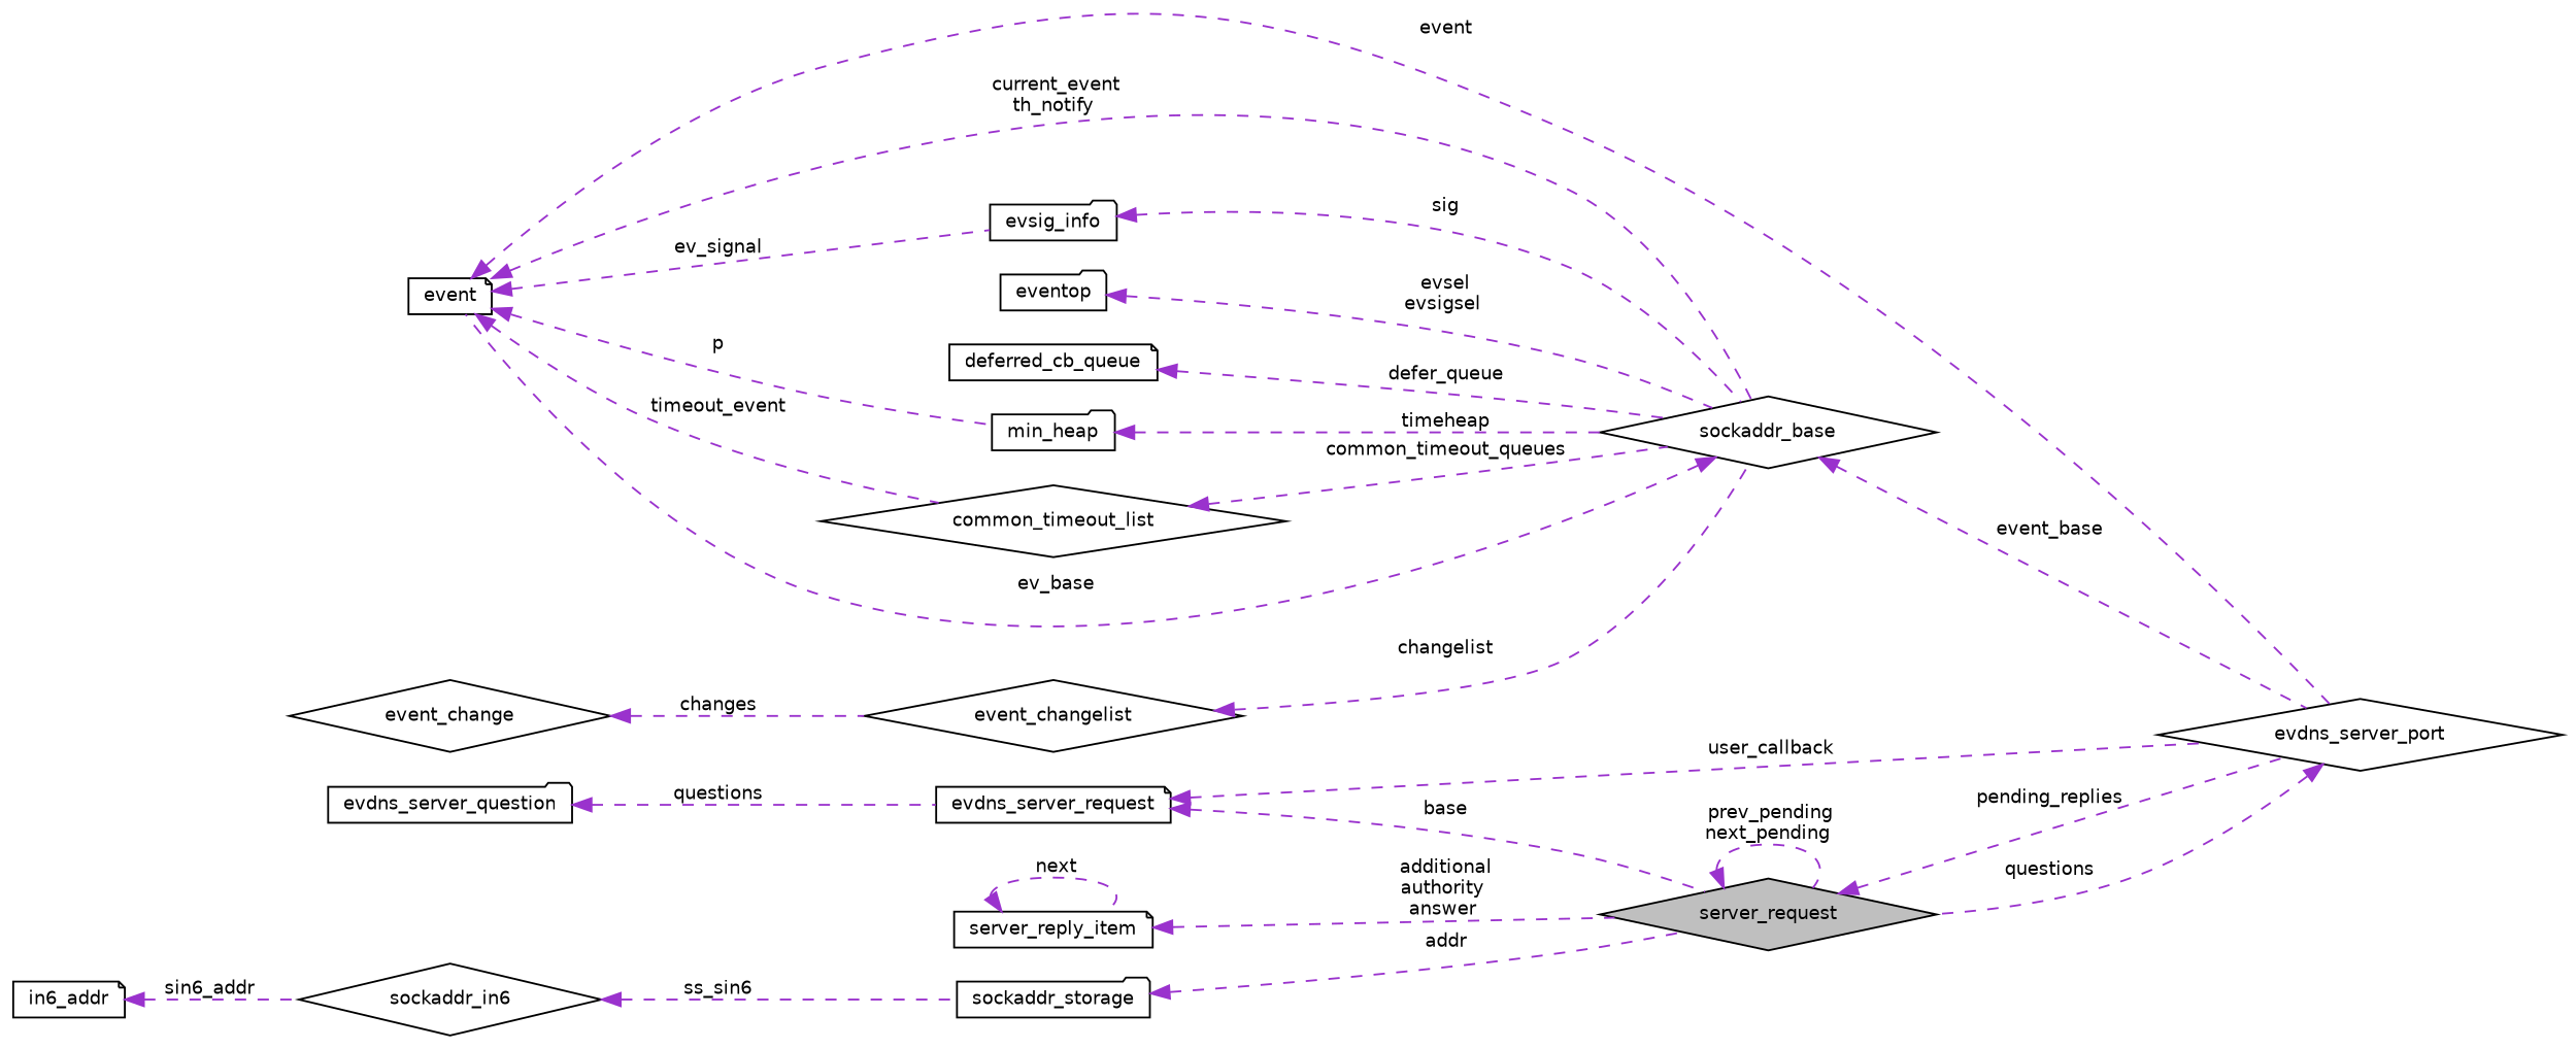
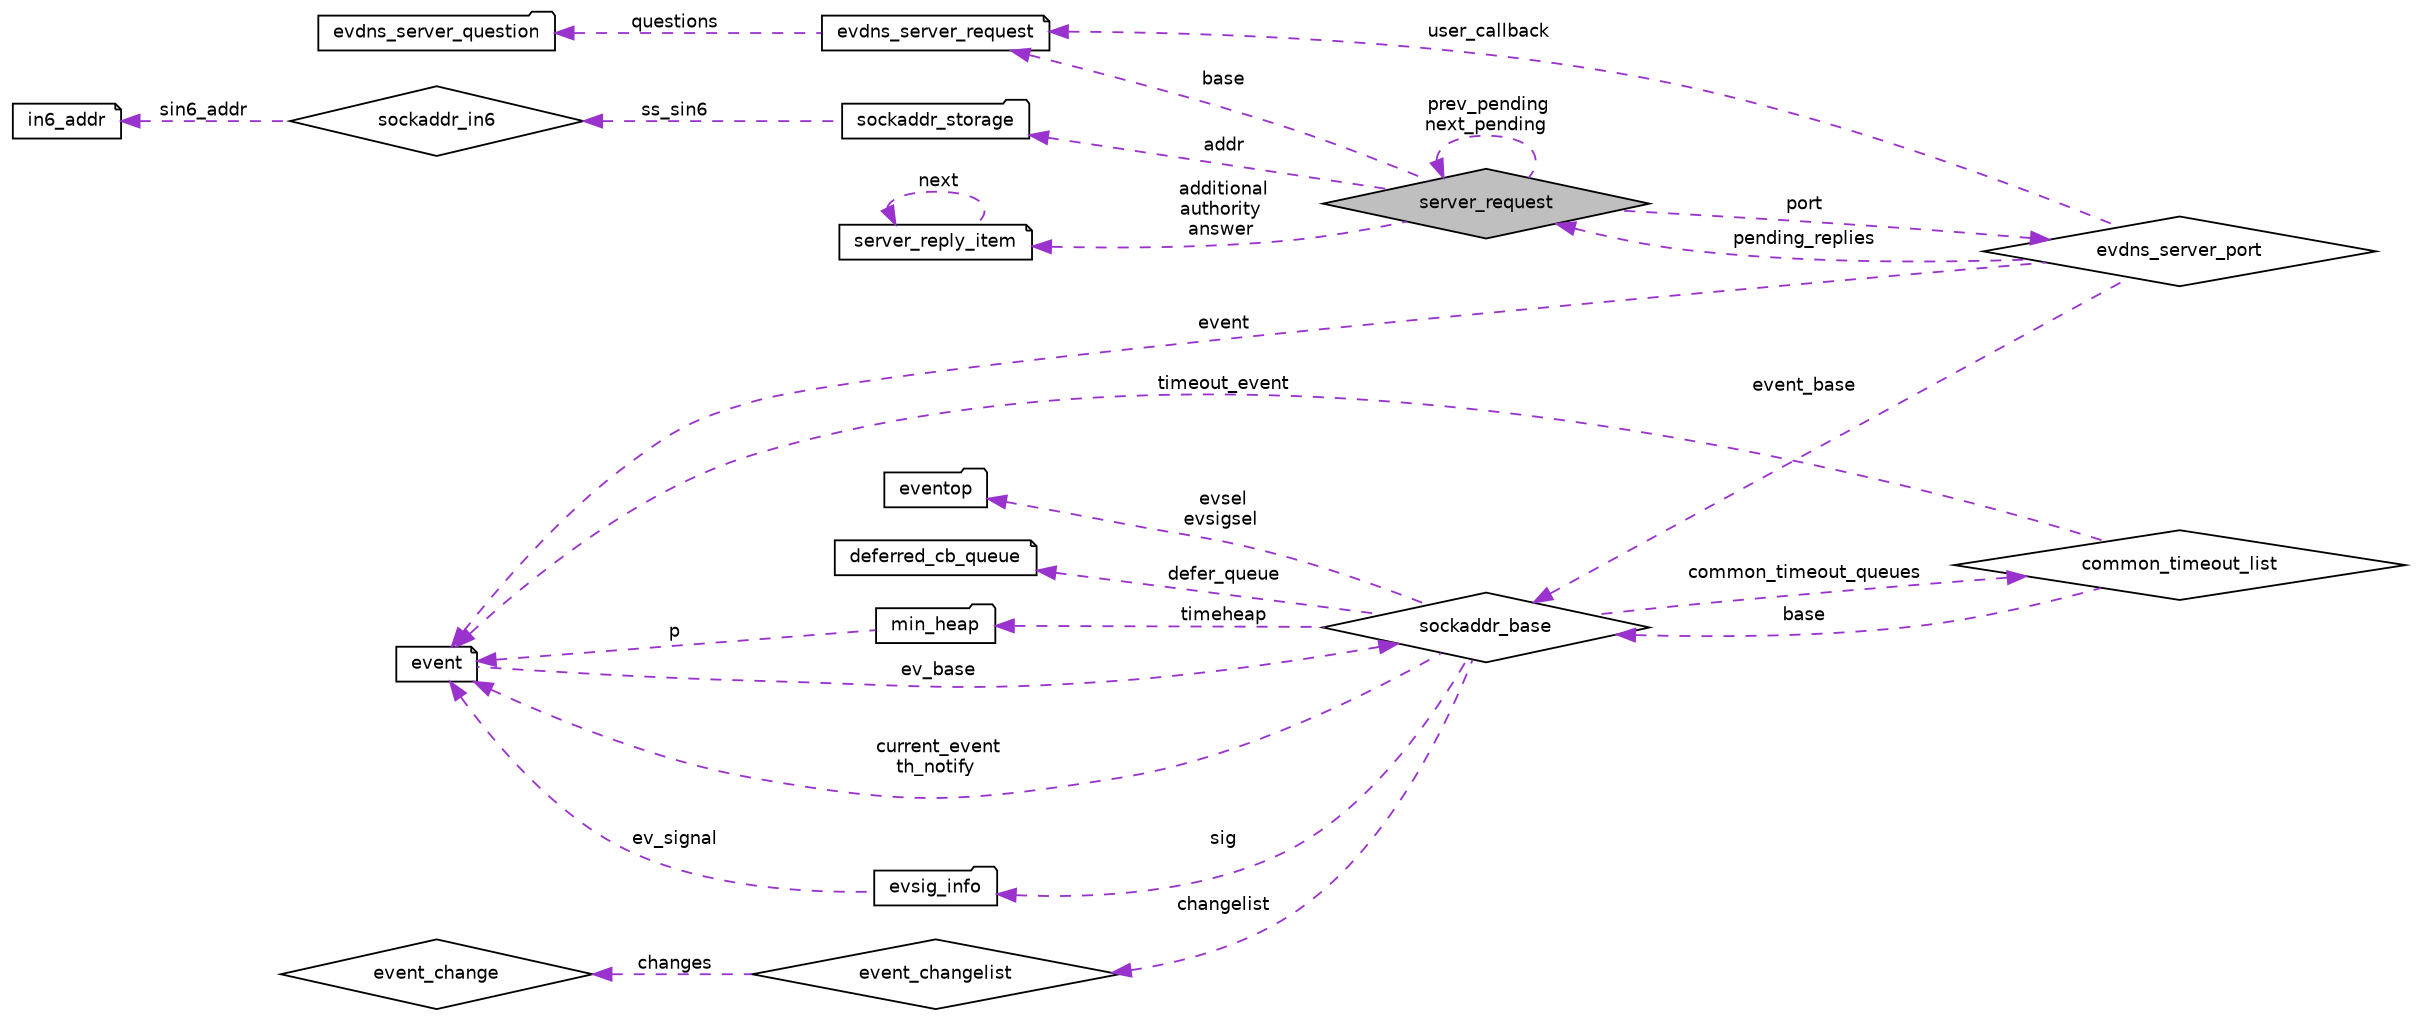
  digraph {
    rankdir=LR
    node [color=black fillcolor=white fontname=Helvetica fontsize=10 shape=diamond style=filled]
    edge [color=darkorchid3 dir=back fontname=Helvetica fontsize=10 labelfontname=Helvetica labelfontsize=10 style=dashed]
    n1 [fillcolor=grey75 fontcolor=black height=0.2 label=server_request width=0.4]
    n2 [height=0.2 label=evdns_server_port width=0.4]
    n3 [height=0.2 label=event shape=note width=0.4]
    n4 [height=0.2 label=sockaddr_base width=0.4]
    n5 [height=0.2 label=evsig_info shape=folder width=0.4]
    n6 [height=0.2 label=min_heap shape=folder width=0.4]
    n7 [height=0.2 label=common_timeout_list width=0.4]
    n8 [height=0.2 label=eventop shape=folder width=0.4]
    n9 [height=0.2 label=deferred_cb_queue shape=note width=0.4]
    n10 [height=0.2 label=event_changelist width=0.4]
    n11 [height=0.2 label=event_change width=0.4]
    n12 [height=0.2 label=evdns_server_request shape=note width=0.4]
    n13 [height=0.2 label=evdns_server_question shape=folder width=0.4]
    n14 [height=0.2 label=sockaddr_storage shape=folder width=0.4]
    n15 [height=0.2 label=sockaddr_in6 width=0.4]
    n16 [height=0.2 label=in6_addr shape=note width=0.4]
    n17 [height=0.2 label=server_reply_item shape=note width=0.4]
    n1 -> n1 [label=" prev_pending\nnext_pending"]
    n1 -> n2 [label=" pending_replies"]
-   n2 -> n1 [label=" questions"]
+   n2 -> n1 [label=" port"]
    n3 -> n2 [label=" event"]
    n3 -> n4 [label=" current_event\nth_notify"]
    n3 -> n5 [label=" ev_signal"]
    n3 -> n6 [label=" p"]
    n3 -> n7 [label=" timeout_event"]
    n4 -> n2 [label=" event_base"]
    n4 -> n3 [label=" ev_base"]
+   n4 -> n7 [label=" base"]
    n5 -> n4 [label=" sig"]
    n6 -> n4 [label=" timeheap"]
    n7 -> n4 [label=" common_timeout_queues"]
    n8 -> n4 [label=" evsel\nevsigsel"]
    n9 -> n4 [label=" defer_queue"]
    n10 -> n4 [label=" changelist"]
    n11 -> n10 [label=" changes"]
    n12 -> n1 [label=" base"]
    n12 -> n2 [label=" user_callback"]
    n13 -> n12 [label=" questions"]
    n14 -> n1 [label=" addr"]
    n15 -> n14 [label=" ss_sin6"]
    n16 -> n15 [label=" sin6_addr"]
    n17 -> n1 [label=" additional\nauthority\nanswer"]
    n17 -> n17 [label=" next"]
  }
